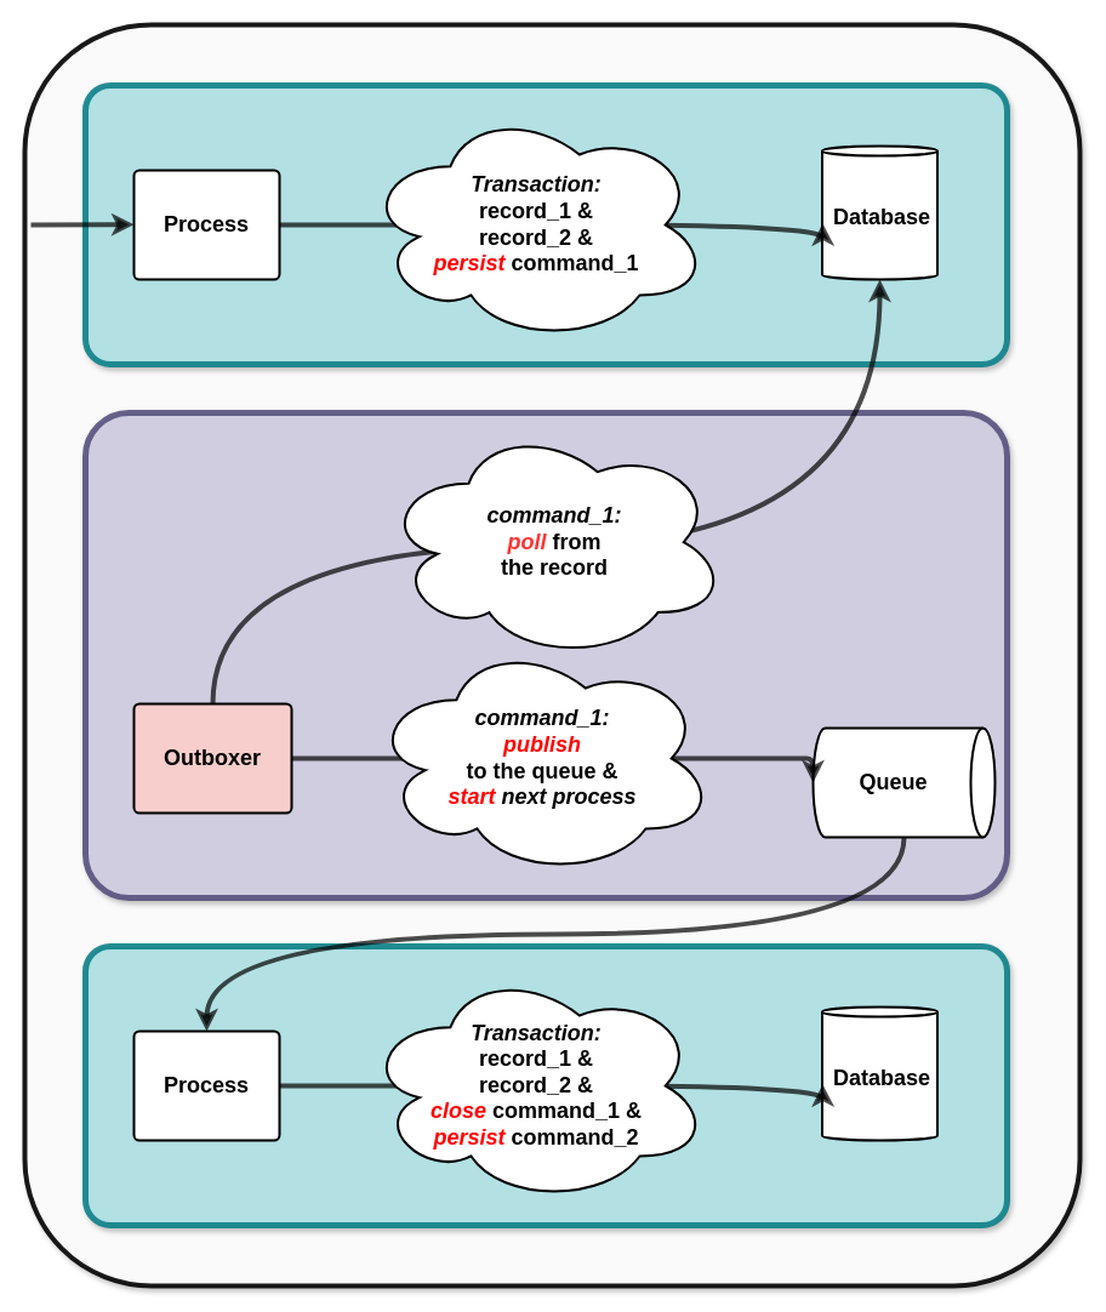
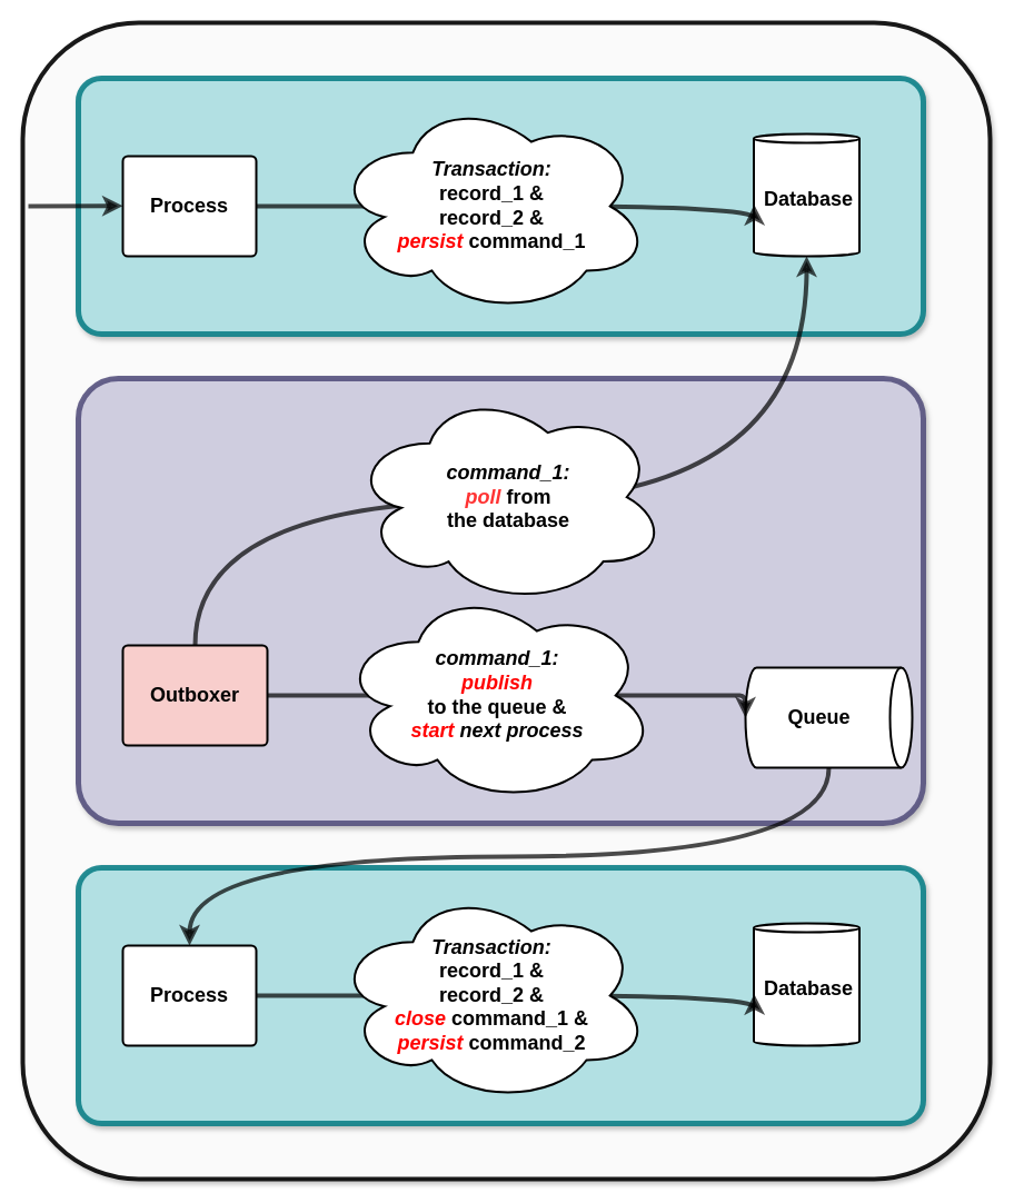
  <mxCell id="0" />
  <mxCell id="1" style="" parent="0" />
  <mxCell id="2" value="" style="rounded=1;whiteSpace=wrap;html=1;fontFamily=Helvetica;fontSize=11;fontColor=#000000;labelBackgroundColor=default;resizable=1;fillColor=#FFFFFF;opacity=90;strokeColor=#000000;strokeWidth=4;align=center;verticalAlign=middle;arcSize=12;movable=1;rotatable=1;deletable=1;editable=1;connectable=1;shadow=1;" parent="1" vertex="1"><mxGeometry x="20" y="20" width="870" height="1040" as="geometry" /></mxCell>
  <mxCell id="3" value="" style="group" parent="1" vertex="1" connectable="0"><mxGeometry x="25" y="20" width="845" height="310" as="geometry" /></mxCell>
  <mxCell id="4" value="" style="rounded=1;whiteSpace=wrap;html=1;shadow=1;opacity=90;fontSize=20;verticalAlign=top;fillColor=#b0e3e6;strokeColor=#0e8088;spacing=0;arcSize=9;strokeWidth=5;spacingTop=10;spacingLeft=10;spacingRight=10;" parent="3" vertex="1"><mxGeometry x="45" y="50" width="760" height="230" as="geometry" /></mxCell>
  <mxCell id="5" value="" style="group" parent="3" vertex="1" connectable="0"><mxGeometry x="5" width="840" height="310" as="geometry" /></mxCell>
  <mxCell id="6" value="Database" style="html=1;overflow=block;blockSpacing=1;whiteSpace=wrap;shape=cylinder3;size=4;anchorPointDirection=0;boundedLbl=1;fontSize=18;spacing=9;strokeColor=#000000;rounded=1;absoluteArcSize=1;arcSize=9;fillColor=#FFFFFF;strokeWidth=2;lucidId=YW3Kp418ABGM;fontColor=#000000;movable=1;resizable=1;rotatable=1;deletable=1;editable=1;locked=0;connectable=1;align=center;verticalAlign=middle;fontFamily=Helvetica;fontStyle=1;" parent="5" vertex="1"><mxGeometry x="647.5" y="100" width="95" height="110" as="geometry" /></mxCell>
  <mxCell id="7" value="Process" style="html=1;overflow=block;blockSpacing=1;whiteSpace=wrap;fontSize=18;spacing=9;rounded=1;absoluteArcSize=1;arcSize=9;strokeWidth=2;lucidId=YW3KcYp1MhGA;movable=1;resizable=1;rotatable=1;deletable=1;editable=1;locked=0;connectable=1;fillColor=#FFFFFF;fontColor=#000000;strokeColor=#000000;align=center;verticalAlign=middle;fontFamily=Helvetica;fontStyle=1;" parent="3" vertex="1"><mxGeometry x="85" y="120" width="120" height="90" as="geometry" /></mxCell>
  <mxCell id="8" value="" style="html=1;jettySize=18;whiteSpace=wrap;fontSize=11;strokeColor=#000000;strokeOpacity=100;strokeWidth=4;rounded=1;arcSize=12;edgeStyle=orthogonalEdgeStyle;startArrow=none;endArrow=classic;endFill=1;entryX=0.004;entryY=0.578;entryPerimeter=0;lucidId=YW3KZ0~PzFLt;movable=1;resizable=1;rotatable=1;deletable=1;editable=1;locked=0;connectable=1;entryDx=0;entryDy=0;opacity=70;align=center;verticalAlign=middle;fontFamily=Helvetica;fontColor=#000000;labelBackgroundColor=default;curved=1;exitX=1;exitY=0.5;exitDx=0;exitDy=0;" parent="3" source="7" target="6" edge="1"><mxGeometry width="100" height="100" relative="1" as="geometry"><Array as="points"><mxPoint x="255" y="165" /><mxPoint x="255" y="165" /></Array><mxPoint x="215" y="240" as="sourcePoint" /><mxPoint x="386.88" y="163.288" as="targetPoint" /></mxGeometry></mxCell>
  <mxCell id="9" value="&lt;i&gt;Transaction:&lt;/i&gt;&lt;br&gt;record_1 &amp;amp;&lt;br&gt;record_2 &amp;amp;&lt;br&gt;&lt;i&gt;&lt;font color=&quot;#ff0000&quot;&gt;persist&lt;/font&gt;&lt;/i&gt; command_1" style="html=1;overflow=block;blockSpacing=1;whiteSpace=wrap;ellipse;shape=cloud;fontSize=18;spacing=9;strokeColor=#000000;strokeOpacity=100;fillOpacity=100;rounded=1;absoluteArcSize=1;arcSize=9;fillColor=#FFFFFF;strokeWidth=2;lucidId=YW3KfiS4kU.2;movable=1;resizable=1;rotatable=1;deletable=1;editable=1;locked=0;connectable=1;align=center;verticalAlign=middle;fontFamily=Helvetica;fontColor=#000000;fontStyle=1;" parent="3" vertex="1"><mxGeometry x="275" y="68.38" width="283.75" height="193.24" as="geometry" /></mxCell>
  <mxCell id="10" value="" style="endArrow=classic;html=1;rounded=1;opacity=70;strokeColor=#000000;strokeWidth=4;align=center;verticalAlign=middle;arcSize=12;fontFamily=Helvetica;fontSize=11;fontColor=#000000;labelBackgroundColor=default;resizable=1;startArrow=none;endFill=1;curved=0;" parent="3" edge="1"><mxGeometry width="50" height="50" relative="1" as="geometry"><mxPoint y="165.12" as="sourcePoint" /><mxPoint x="85" y="164.73" as="targetPoint" /></mxGeometry></mxCell>
  <mxCell id="11" value="" style="group" parent="1" vertex="1" connectable="0"><mxGeometry x="25" y="730" width="845" height="310" as="geometry" /></mxCell>
  <mxCell id="12" value="" style="rounded=1;whiteSpace=wrap;html=1;shadow=1;opacity=90;fontSize=20;verticalAlign=top;fillColor=#b0e3e6;strokeColor=#0e8088;spacing=0;arcSize=9;strokeWidth=5;spacingTop=10;spacingLeft=10;spacingRight=10;" parent="11" vertex="1"><mxGeometry x="45" y="50" width="760" height="230" as="geometry" /></mxCell>
  <mxCell id="13" value="" style="group" parent="11" vertex="1" connectable="0"><mxGeometry x="5" width="840" height="310" as="geometry" /></mxCell>
  <mxCell id="14" value="Database" style="html=1;overflow=block;blockSpacing=1;whiteSpace=wrap;shape=cylinder3;size=4;anchorPointDirection=0;boundedLbl=1;fontSize=18;spacing=9;strokeColor=#000000;rounded=1;absoluteArcSize=1;arcSize=9;fillColor=#FFFFFF;strokeWidth=2;lucidId=YW3Kp418ABGM;fontColor=#000000;movable=1;resizable=1;rotatable=1;deletable=1;editable=1;locked=0;connectable=1;align=center;verticalAlign=middle;fontFamily=Helvetica;fontStyle=1;" parent="13" vertex="1"><mxGeometry x="647.5" y="100" width="95" height="110" as="geometry" /></mxCell>
  <mxCell id="15" value="Process" style="html=1;overflow=block;blockSpacing=1;whiteSpace=wrap;fontSize=18;spacing=9;rounded=1;absoluteArcSize=1;arcSize=9;strokeWidth=2;lucidId=YW3KcYp1MhGA;movable=1;resizable=1;rotatable=1;deletable=1;editable=1;locked=0;connectable=1;fillColor=#FFFFFF;fontColor=#000000;strokeColor=#000000;align=center;verticalAlign=middle;fontFamily=Helvetica;fontStyle=1;" parent="11" vertex="1"><mxGeometry x="85" y="120" width="120" height="90" as="geometry" /></mxCell>
  <mxCell id="16" value="" style="html=1;jettySize=18;whiteSpace=wrap;fontSize=11;strokeColor=#000000;strokeOpacity=100;strokeWidth=4;rounded=1;arcSize=12;edgeStyle=orthogonalEdgeStyle;startArrow=none;endArrow=classic;endFill=1;entryX=0.004;entryY=0.578;entryPerimeter=0;lucidId=YW3KZ0~PzFLt;movable=1;resizable=1;rotatable=1;deletable=1;editable=1;locked=0;connectable=1;entryDx=0;entryDy=0;opacity=70;align=center;verticalAlign=middle;fontFamily=Helvetica;fontColor=#000000;labelBackgroundColor=default;curved=1;exitX=1;exitY=0.5;exitDx=0;exitDy=0;" parent="11" source="15" target="14" edge="1"><mxGeometry width="100" height="100" relative="1" as="geometry"><Array as="points"><mxPoint x="255" y="165" /><mxPoint x="255" y="165" /></Array><mxPoint x="215" y="240" as="sourcePoint" /><mxPoint x="386.88" y="163.288" as="targetPoint" /></mxGeometry></mxCell>
  <mxCell id="17" value="&lt;i&gt;Transaction:&lt;/i&gt;&lt;br&gt;record_1 &amp;amp;&lt;br&gt;record_2 &amp;amp;&lt;br&gt;&lt;i&gt;&lt;font color=&quot;#ff0000&quot;&gt;close &lt;/font&gt;&lt;/i&gt;command_1 &amp;amp;&lt;br&gt;&lt;i&gt;&lt;font color=&quot;#ff0000&quot;&gt;persist&lt;/font&gt;&lt;/i&gt; command_2" style="html=1;overflow=block;blockSpacing=1;whiteSpace=wrap;ellipse;shape=cloud;fontSize=18;spacing=9;strokeColor=#000000;strokeOpacity=100;fillOpacity=100;rounded=1;absoluteArcSize=1;arcSize=9;fillColor=#FFFFFF;strokeWidth=2;lucidId=YW3KfiS4kU.2;movable=1;resizable=1;rotatable=1;deletable=1;editable=1;locked=0;connectable=1;align=center;verticalAlign=middle;fontFamily=Helvetica;fontColor=#000000;fontStyle=1;" parent="11" vertex="1"><mxGeometry x="275" y="68.38" width="283.75" height="193.24" as="geometry" /></mxCell>
  <mxCell id="18" value="" style="rounded=1;whiteSpace=wrap;html=1;shadow=1;opacity=90;fontSize=20;verticalAlign=top;fillColor=#d0cee2;strokeColor=#56517e;spacing=0;arcSize=9;strokeWidth=5;spacingTop=10;spacingLeft=10;spacingRight=10;" parent="1" vertex="1"><mxGeometry x="70" y="340" width="760" height="400" as="geometry" /></mxCell>
  <mxCell id="19" value="Outboxer" style="html=1;overflow=block;blockSpacing=1;whiteSpace=wrap;fontSize=18;spacing=9;rounded=1;absoluteArcSize=1;arcSize=9;strokeWidth=2;lucidId=YW3KcYp1MhGA;movable=1;resizable=1;rotatable=1;deletable=1;editable=1;locked=0;connectable=1;fillColor=#f8cecc;fontColor=#000000;strokeColor=#000000;align=center;verticalAlign=middle;fontFamily=Helvetica;fontStyle=1;" parent="1" vertex="1"><mxGeometry x="110" y="580" width="130" height="90" as="geometry" /></mxCell>
  <mxCell id="20" value="Queue" style="html=1;overflow=block;blockSpacing=1;whiteSpace=wrap;shape=cylinder3;direction=south;size=10;anchorPointDirection=0;boundedLbl=1;fontSize=18;spacing=9;strokeColor=#000000;rounded=1;absoluteArcSize=1;arcSize=9;fillColor=#FFFFFF;strokeWidth=2;lucidId=YW3Kj~0P2WnY;fontColor=#000000;movable=1;resizable=1;rotatable=1;deletable=1;editable=1;locked=0;connectable=1;align=center;verticalAlign=middle;fontFamily=Helvetica;fontStyle=1;" parent="1" vertex="1"><mxGeometry x="670" y="600" width="150" height="90" as="geometry" /></mxCell>
  <mxCell id="21" value="" style="html=1;jettySize=18;whiteSpace=wrap;fontSize=11;strokeColor=#000000;strokeOpacity=100;strokeWidth=4;rounded=1;arcSize=12;edgeStyle=orthogonalEdgeStyle;startArrow=none;endArrow=classic;endFill=1;lucidId=YW3KZ0~PzFLt;movable=1;resizable=1;rotatable=1;deletable=1;editable=1;locked=0;connectable=1;opacity=70;align=center;verticalAlign=middle;fontFamily=Helvetica;fontColor=#000000;labelBackgroundColor=default;curved=1;entryX=0;entryY=0.5;entryDx=0;entryDy=0;entryPerimeter=0;" parent="1" target="20" edge="1"><mxGeometry width="100" height="100" relative="1" as="geometry"><Array as="points"><mxPoint x="660" y="625" /><mxPoint x="660" y="625" /></Array><mxPoint x="240" y="625" as="sourcePoint" /><mxPoint x="480" y="985" as="targetPoint" /></mxGeometry></mxCell>
  <mxCell id="22" value="&lt;i&gt;command_1:&lt;/i&gt;&lt;br&gt;&lt;i&gt;&lt;font color=&quot;#ff0000&quot;&gt;publish&lt;/font&gt;&lt;/i&gt;&lt;br&gt;to the queue &amp;amp;&lt;br&gt;&lt;i&gt;&lt;font color=&quot;#ff0000&quot;&gt;start&amp;nbsp;&lt;/font&gt;next process&lt;/i&gt;" style="html=1;overflow=block;blockSpacing=1;whiteSpace=wrap;ellipse;shape=cloud;fontSize=18;spacing=9;strokeColor=#000000;strokeOpacity=100;fillOpacity=100;rounded=1;absoluteArcSize=1;arcSize=9;fillColor=#FFFFFF;strokeWidth=2;lucidId=YW3KfiS4kU.2;movable=1;resizable=1;rotatable=1;deletable=1;editable=1;locked=0;connectable=1;align=center;verticalAlign=middle;fontFamily=Helvetica;fontColor=#000000;fontStyle=1;" parent="1" vertex="1"><mxGeometry x="305" y="528.38" width="283.75" height="193.24" as="geometry" /></mxCell>
  <mxCell id="23" style="edgeStyle=orthogonalEdgeStyle;html=1;exitX=0.5;exitY=0;exitDx=0;exitDy=0;fontColor=#000000;strokeColor=#000000;strokeWidth=4;arcSize=12;startArrow=none;endFill=1;opacity=70;curved=1;entryX=0.5;entryY=1;entryDx=0;entryDy=0;entryPerimeter=0;" parent="1" source="19" target="6" edge="1"><mxGeometry relative="1" as="geometry"><mxPoint x="180" y="520" as="targetPoint" /><Array as="points"><mxPoint x="175" y="450" /><mxPoint x="725" y="450" /></Array></mxGeometry></mxCell>
- <mxCell id="24" value="&lt;i&gt;command_1:&lt;/i&gt;&lt;br&gt;&lt;i&gt;&lt;font color=&quot;#ff3333&quot;&gt;poll&lt;/font&gt;&lt;/i&gt;&amp;nbsp;from &lt;br&gt;the record" style="html=1;overflow=block;blockSpacing=1;whiteSpace=wrap;ellipse;shape=cloud;fontSize=18;spacing=9;strokeColor=#000000;strokeOpacity=100;fillOpacity=100;rounded=1;absoluteArcSize=1;arcSize=9;fillColor=#FFFFFF;strokeWidth=2;lucidId=YW3KfiS4kU.2;movable=1;resizable=1;rotatable=1;deletable=1;editable=1;locked=0;connectable=1;align=center;verticalAlign=middle;fontFamily=Helvetica;fontColor=#000000;fontStyle=1;" parent="1" vertex="1"><mxGeometry x="315" y="350" width="283.75" height="193.24" as="geometry" /></mxCell>
+ <mxCell id="24" value="&lt;i&gt;command_1:&lt;/i&gt;&lt;br&gt;&lt;i&gt;&lt;font color=&quot;#ff3333&quot;&gt;poll&lt;/font&gt;&lt;/i&gt;&amp;nbsp;from &lt;br&gt;the database" style="html=1;overflow=block;blockSpacing=1;whiteSpace=wrap;ellipse;shape=cloud;fontSize=18;spacing=9;strokeColor=#000000;strokeOpacity=100;fillOpacity=100;rounded=1;absoluteArcSize=1;arcSize=9;fillColor=#FFFFFF;strokeWidth=2;lucidId=YW3KfiS4kU.2;movable=1;resizable=1;rotatable=1;deletable=1;editable=1;locked=0;connectable=1;align=center;verticalAlign=middle;fontFamily=Helvetica;fontColor=#000000;fontStyle=1;" parent="1" vertex="1"><mxGeometry x="315" y="350" width="283.75" height="193.24" as="geometry" /></mxCell>
  <mxCell id="25" style="edgeStyle=orthogonalEdgeStyle;curved=1;html=1;exitX=0.5;exitY=1;exitDx=0;exitDy=0;exitPerimeter=0;entryX=0.5;entryY=0;entryDx=0;entryDy=0;fontColor=#000000;strokeColor=#000000;strokeWidth=4;arcSize=12;startArrow=none;endFill=1;opacity=70;" parent="1" source="20" target="15" edge="1"><mxGeometry relative="1" as="geometry" /></mxCell>
  <mxCell id="26" value="Untitled Layer" style="" parent="0" />
